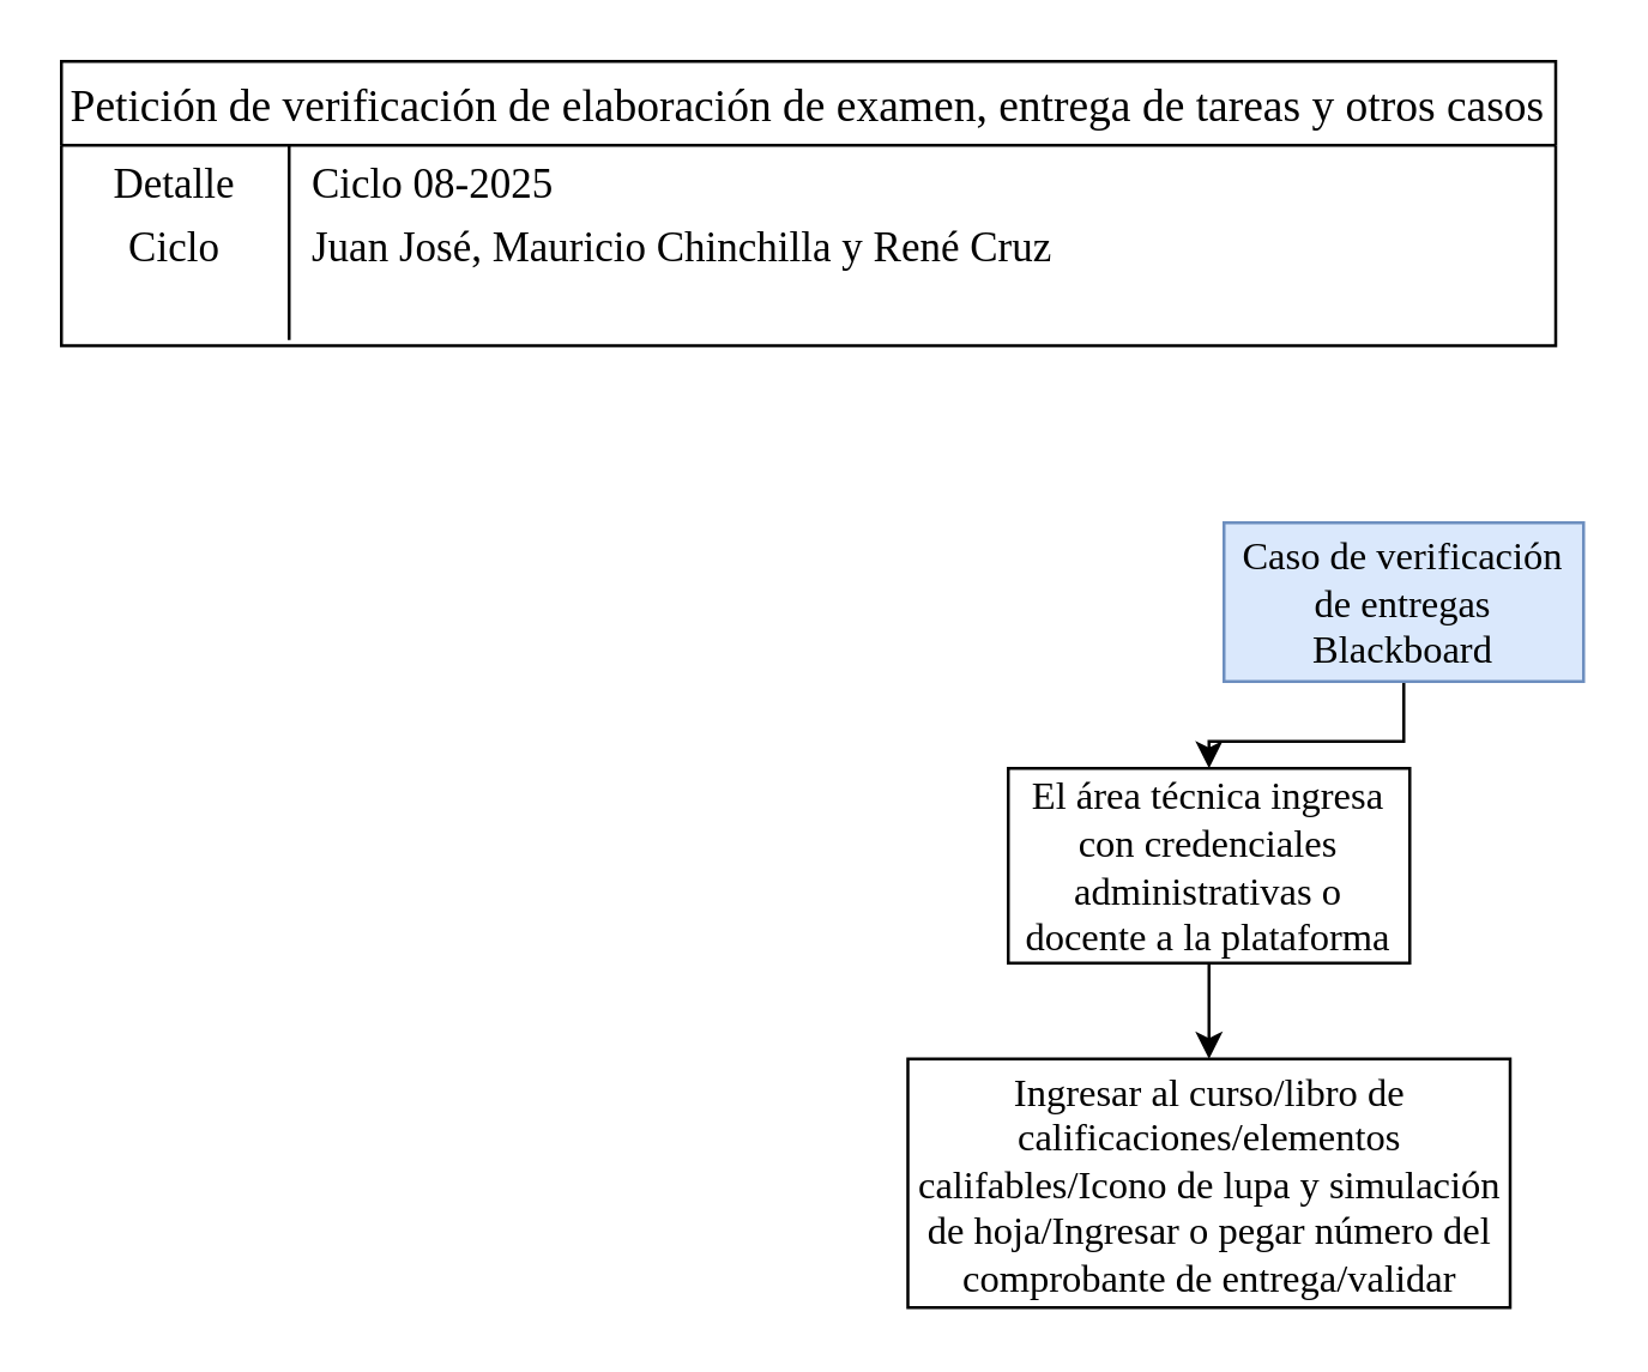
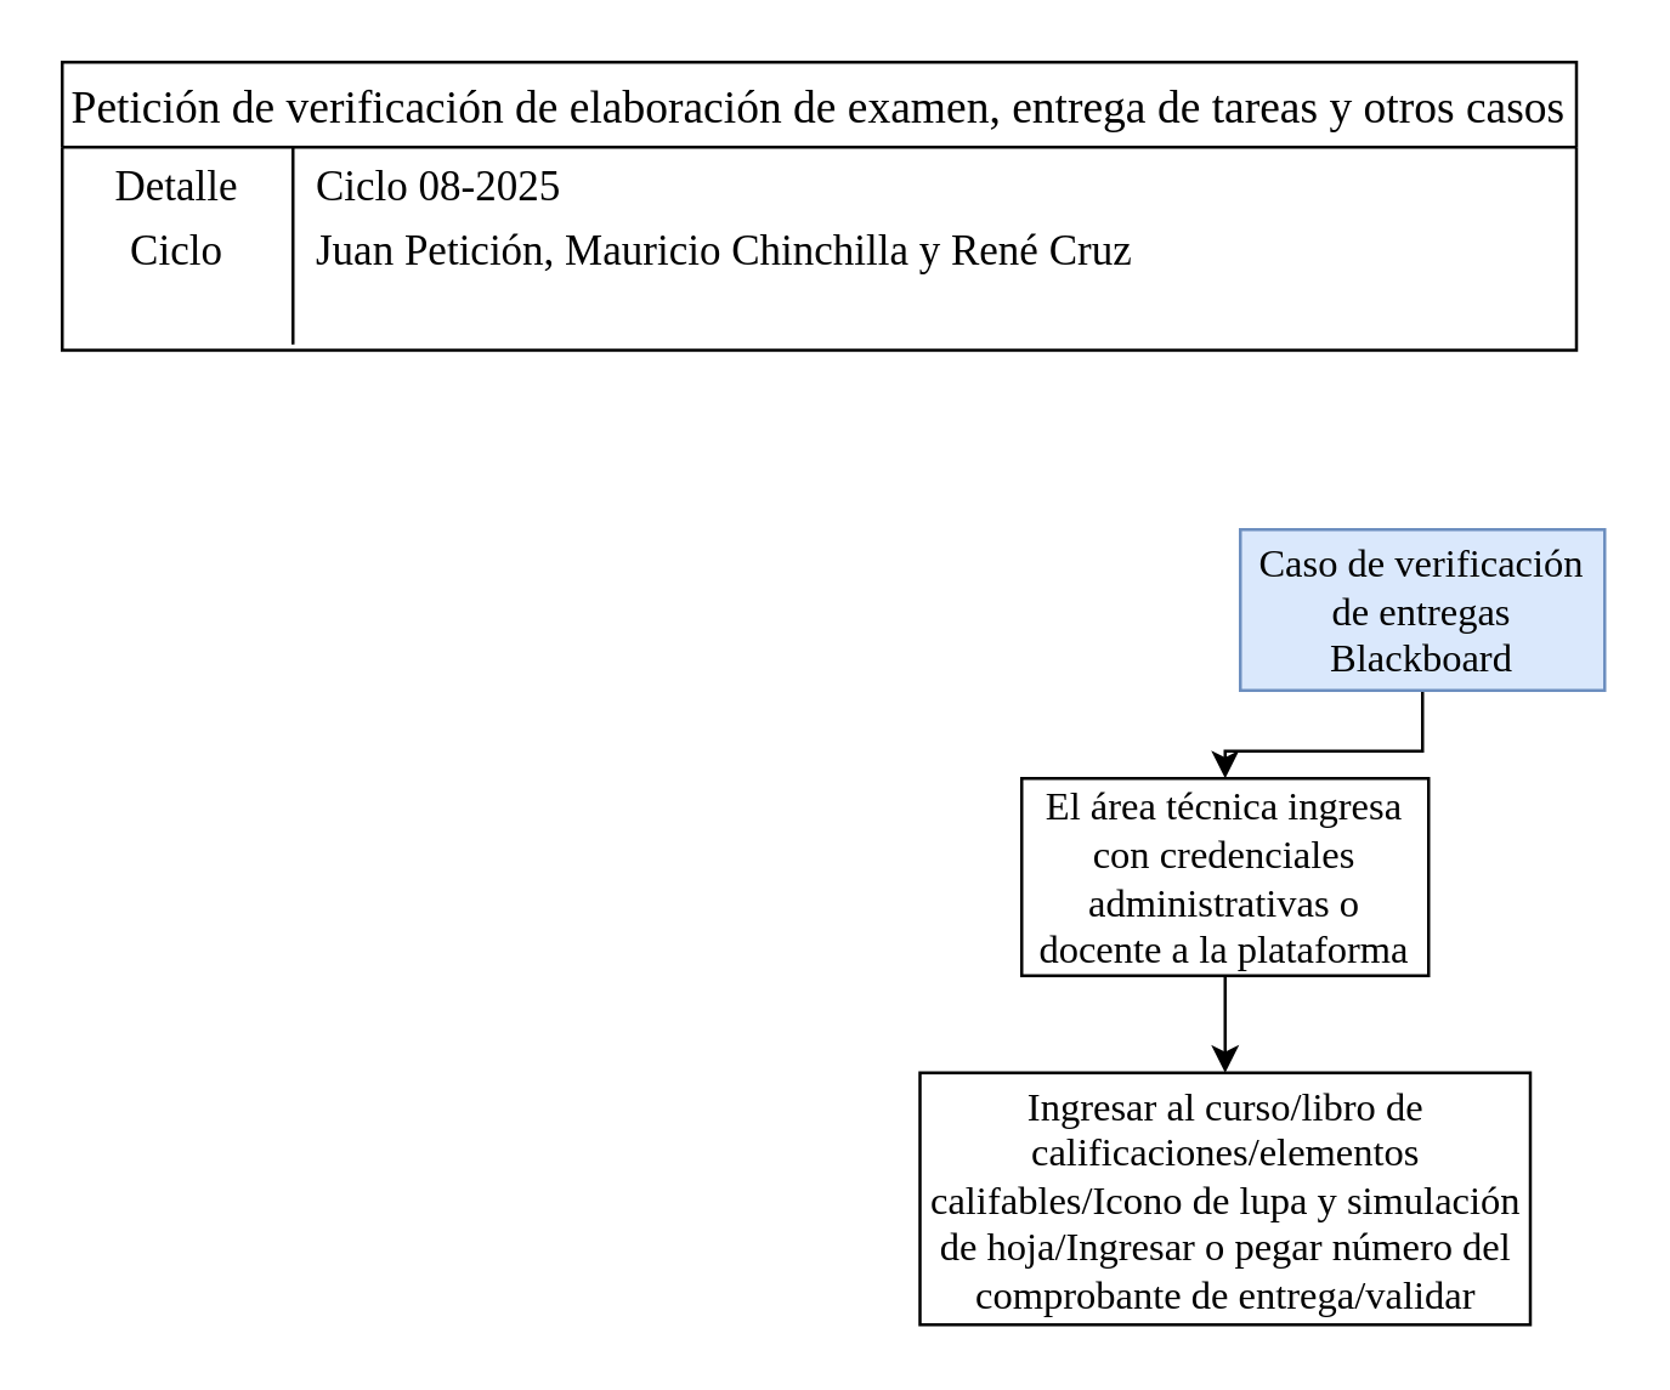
  <mxCell id="0" />
  <mxCell id="1" parent="0" />
  <mxCell id="2" value="Petición de verificación de elaboración de examen, entrega de tareas y otros casos" style="shape=table;startSize=28;container=1;collapsible=0;childLayout=tableLayout;fixedRows=1;rowLines=0;fontStyle=0;strokeColor=default;fontSize=15;fontFamily=Times New Roman;" parent="1" vertex="1"><mxGeometry x="20" y="20" width="498.697" height="94.862" as="geometry" /></mxCell>
  <mxCell id="3" value="" style="shape=tableRow;horizontal=0;startSize=0;swimlaneHead=0;swimlaneBody=0;top=0;left=0;bottom=0;right=0;collapsible=0;dropTarget=0;fillColor=none;points=[[0,0.5],[1,0.5]];portConstraint=eastwest;strokeColor=inherit;fontSize=16;fontFamily=Times New Roman;" parent="2" vertex="1"><mxGeometry y="28" width="498.697" height="20" as="geometry" /></mxCell>
  <mxCell id="4" value="&lt;font style=&quot;font-size: 14px;&quot;&gt;Detalle&lt;/font&gt;&lt;div&gt;&lt;br&gt;&lt;/div&gt;" style="shape=partialRectangle;html=1;whiteSpace=wrap;connectable=0;fillColor=none;top=0;left=0;bottom=0;right=0;overflow=hidden;pointerEvents=1;strokeColor=inherit;fontSize=16;fontFamily=Times New Roman;" parent="3" vertex="1"><mxGeometry width="76" height="20" as="geometry"><mxRectangle width="76" height="20" as="alternateBounds" /></mxGeometry></mxCell>
  <mxCell id="5" value="&lt;font style=&quot;font-size: 14px;&quot;&gt;Ciclo 08-2025&lt;/font&gt;" style="shape=partialRectangle;html=1;whiteSpace=wrap;connectable=0;fillColor=none;top=0;left=0;bottom=0;right=0;align=left;spacingLeft=6;overflow=hidden;strokeColor=inherit;fontSize=16;fontFamily=Times New Roman;" parent="3" vertex="1"><mxGeometry x="76" width="423" height="20" as="geometry"><mxRectangle width="423" height="20" as="alternateBounds" /></mxGeometry></mxCell>
  <mxCell id="6" value="" style="shape=tableRow;horizontal=0;startSize=0;swimlaneHead=0;swimlaneBody=0;top=0;left=0;bottom=0;right=0;collapsible=0;dropTarget=0;fillColor=none;points=[[0,0.5],[1,0.5]];portConstraint=eastwest;strokeColor=inherit;fontSize=16;fontFamily=Times New Roman;" parent="2" vertex="1"><mxGeometry y="48" width="498.697" height="25" as="geometry" /></mxCell>
  <mxCell id="7" value="&lt;font style=&quot;font-size: 14px;&quot;&gt;Ciclo&lt;/font&gt;" style="shape=partialRectangle;html=1;whiteSpace=wrap;connectable=0;fillColor=none;top=0;left=0;bottom=0;right=0;overflow=hidden;strokeColor=inherit;fontSize=16;fontFamily=Times New Roman;" parent="6" vertex="1"><mxGeometry width="76" height="25" as="geometry"><mxRectangle width="76" height="25" as="alternateBounds" /></mxGeometry></mxCell>
- <mxCell id="8" value="&lt;span style=&quot;font-size: 14px;&quot;&gt;Juan José, Mauricio Chinchilla y René Cruz&lt;/span&gt;" style="shape=partialRectangle;html=1;whiteSpace=wrap;connectable=0;fillColor=none;top=0;left=0;bottom=0;right=0;align=left;spacingLeft=6;overflow=hidden;strokeColor=inherit;fontSize=16;fontFamily=Times New Roman;" parent="6" vertex="1"><mxGeometry x="76" width="423" height="25" as="geometry"><mxRectangle width="423" height="25" as="alternateBounds" /></mxGeometry></mxCell>
+ <mxCell id="8" value="&lt;span style=&quot;font-size: 14px;&quot;&gt;Juan Petición, Mauricio Chinchilla y René Cruz&lt;/span&gt;" style="shape=partialRectangle;html=1;whiteSpace=wrap;connectable=0;fillColor=none;top=0;left=0;bottom=0;right=0;align=left;spacingLeft=6;overflow=hidden;strokeColor=inherit;fontSize=16;fontFamily=Times New Roman;" parent="6" vertex="1"><mxGeometry x="76" width="423" height="25" as="geometry"><mxRectangle width="423" height="25" as="alternateBounds" /></mxGeometry></mxCell>
  <mxCell id="9" value="" style="shape=tableRow;horizontal=0;startSize=0;swimlaneHead=0;swimlaneBody=0;top=0;left=0;bottom=0;right=0;collapsible=0;dropTarget=0;fillColor=none;points=[[0,0.5],[1,0.5]];portConstraint=eastwest;strokeColor=inherit;fontSize=16;fontFamily=Times New Roman;" parent="2" vertex="1"><mxGeometry y="73" width="498.697" height="20" as="geometry" /></mxCell>
  <mxCell id="10" value="" style="shape=partialRectangle;html=1;whiteSpace=wrap;connectable=0;fillColor=none;top=0;left=0;bottom=0;right=0;overflow=hidden;strokeColor=inherit;fontSize=16;fontFamily=Times New Roman;" parent="9" vertex="1"><mxGeometry width="76" height="20" as="geometry"><mxRectangle width="76" height="20" as="alternateBounds" /></mxGeometry></mxCell>
  <mxCell id="11" value="" style="shape=partialRectangle;html=1;whiteSpace=wrap;connectable=0;fillColor=none;top=0;left=0;bottom=0;right=0;align=left;spacingLeft=6;overflow=hidden;strokeColor=inherit;fontSize=16;fontFamily=Times New Roman;" parent="9" vertex="1"><mxGeometry x="76" width="423" height="20" as="geometry"><mxRectangle width="423" height="20" as="alternateBounds" /></mxGeometry></mxCell>
  <mxCell id="12" value="" style="edgeStyle=orthogonalEdgeStyle;rounded=0;orthogonalLoop=1;jettySize=auto;html=1;" edge="1" parent="1" source="13" target="15"><mxGeometry relative="1" as="geometry" /></mxCell>
  <mxCell id="13" value="Caso de verificación de entregas Blackboard" style="rounded=0;whiteSpace=wrap;html=1;fillColor=#dae8fc;strokeColor=#6c8ebf;fontFamily=Times New Roman;fontSize=13;" vertex="1" parent="1"><mxGeometry x="408" y="174" width="120" height="53" as="geometry" /></mxCell>
  <mxCell id="14" value="" style="edgeStyle=orthogonalEdgeStyle;rounded=0;orthogonalLoop=1;jettySize=auto;html=1;" edge="1" parent="1" source="15" target="16"><mxGeometry relative="1" as="geometry" /></mxCell>
  <mxCell id="15" value="El área técnica ingresa con credenciales administrativas o docente a la plataforma" style="whiteSpace=wrap;html=1;fontSize=13;fontFamily=Times New Roman;rounded=0;" vertex="1" parent="1"><mxGeometry x="336" y="256" width="134" height="65" as="geometry" /></mxCell>
  <mxCell id="16" value="Ingresar al curso/libro de calificaciones/elementos califables/Icono de lupa y simulación de hoja/Ingresar o pegar número del comprobante de entrega/validar" style="whiteSpace=wrap;html=1;fontSize=13;fontFamily=Times New Roman;rounded=0;" vertex="1" parent="1"><mxGeometry x="302.5" y="353" width="201" height="83" as="geometry" /></mxCell>
